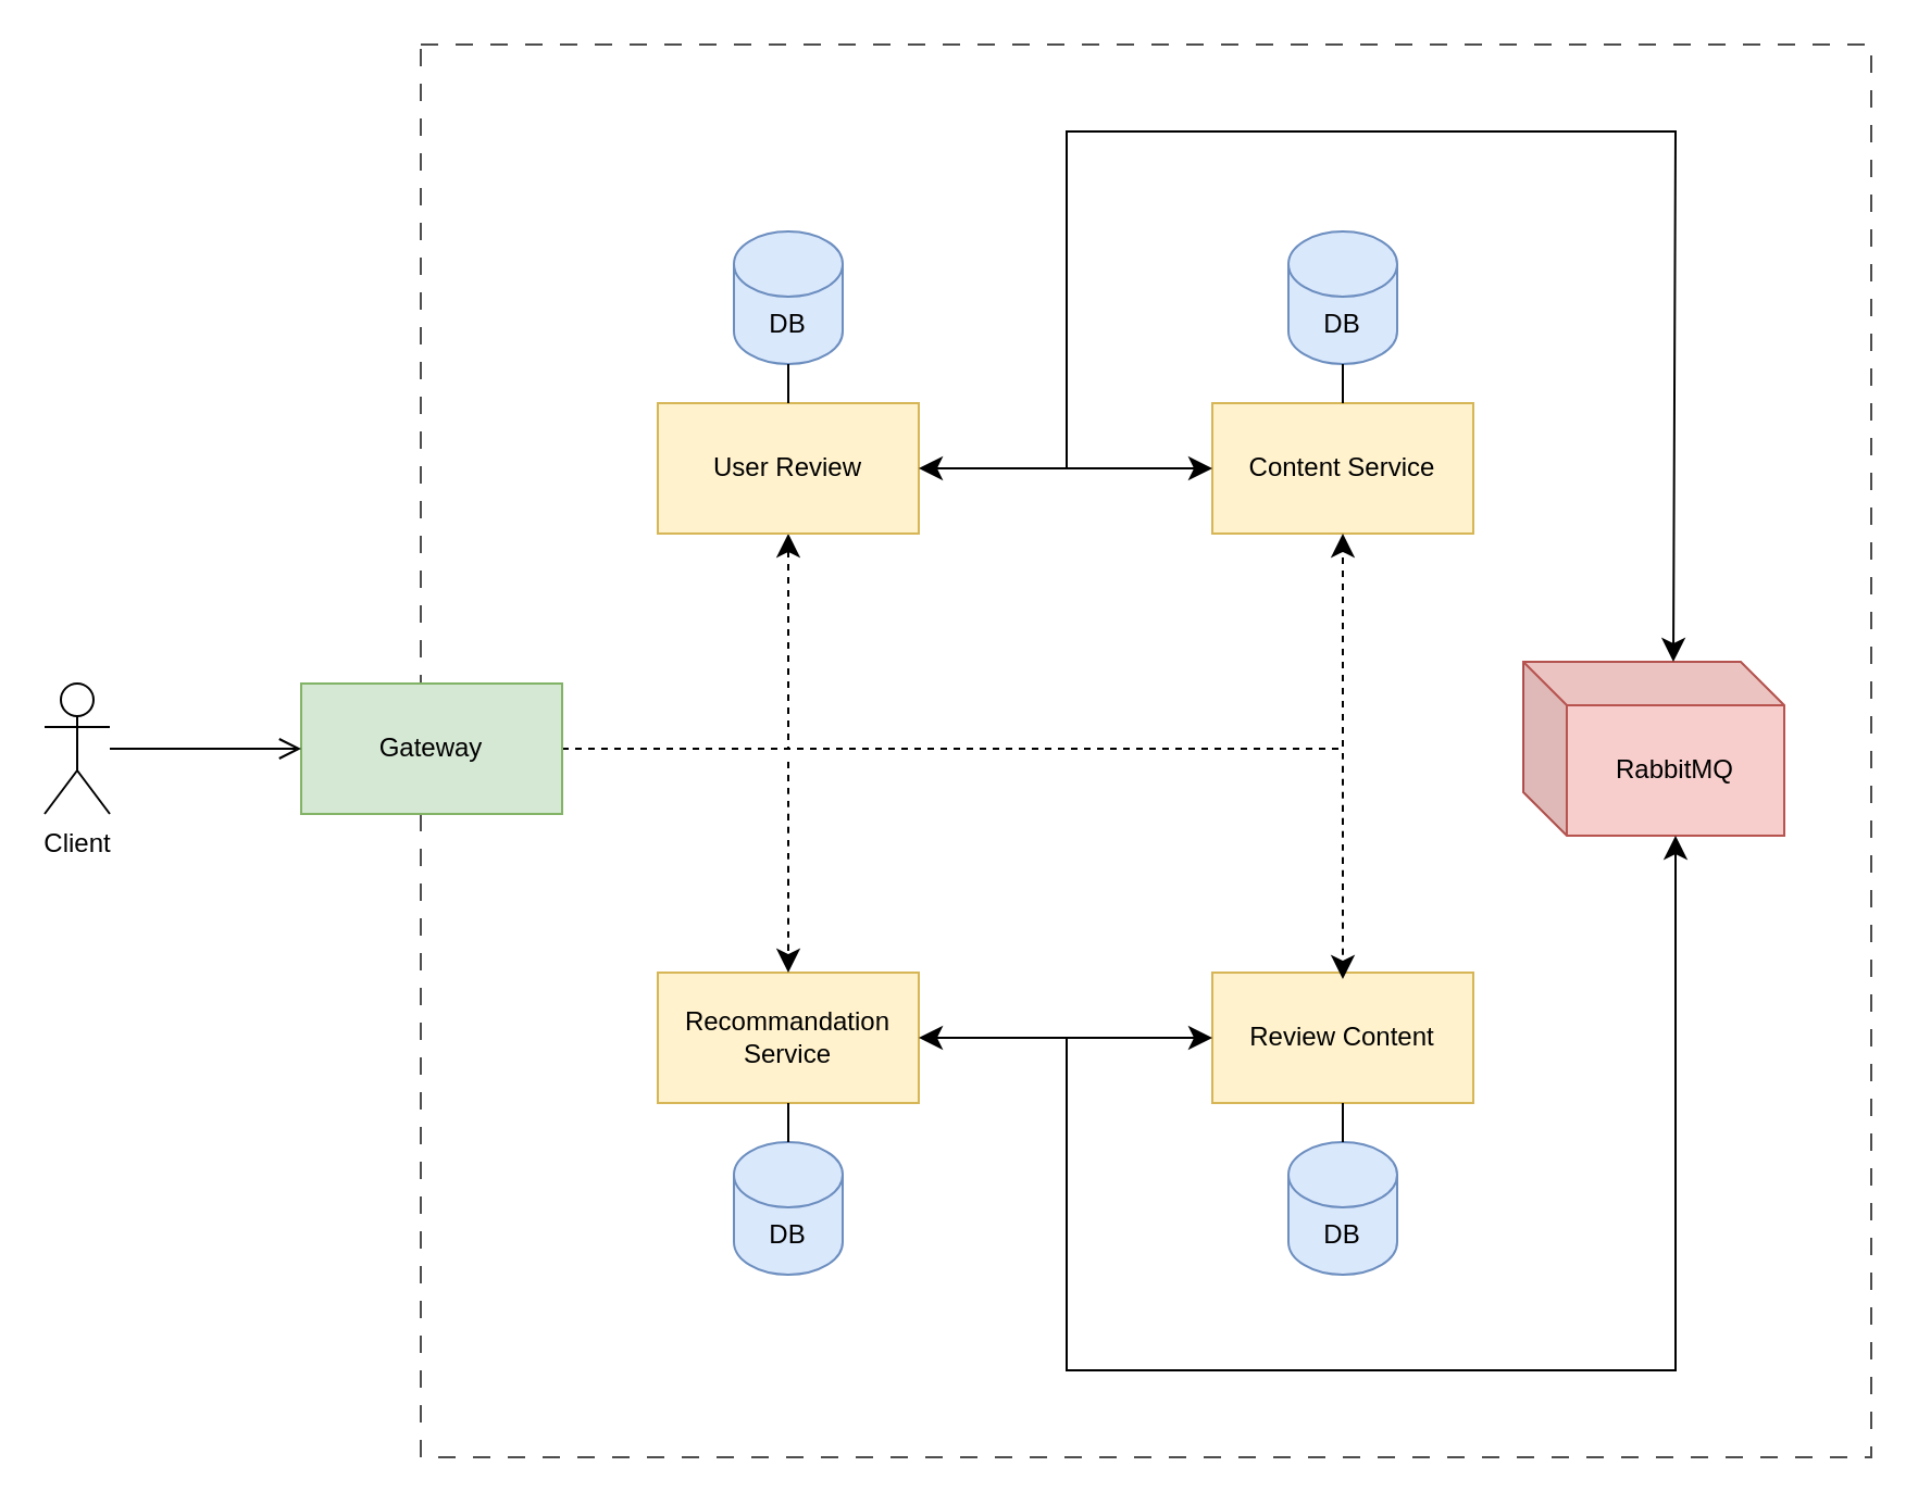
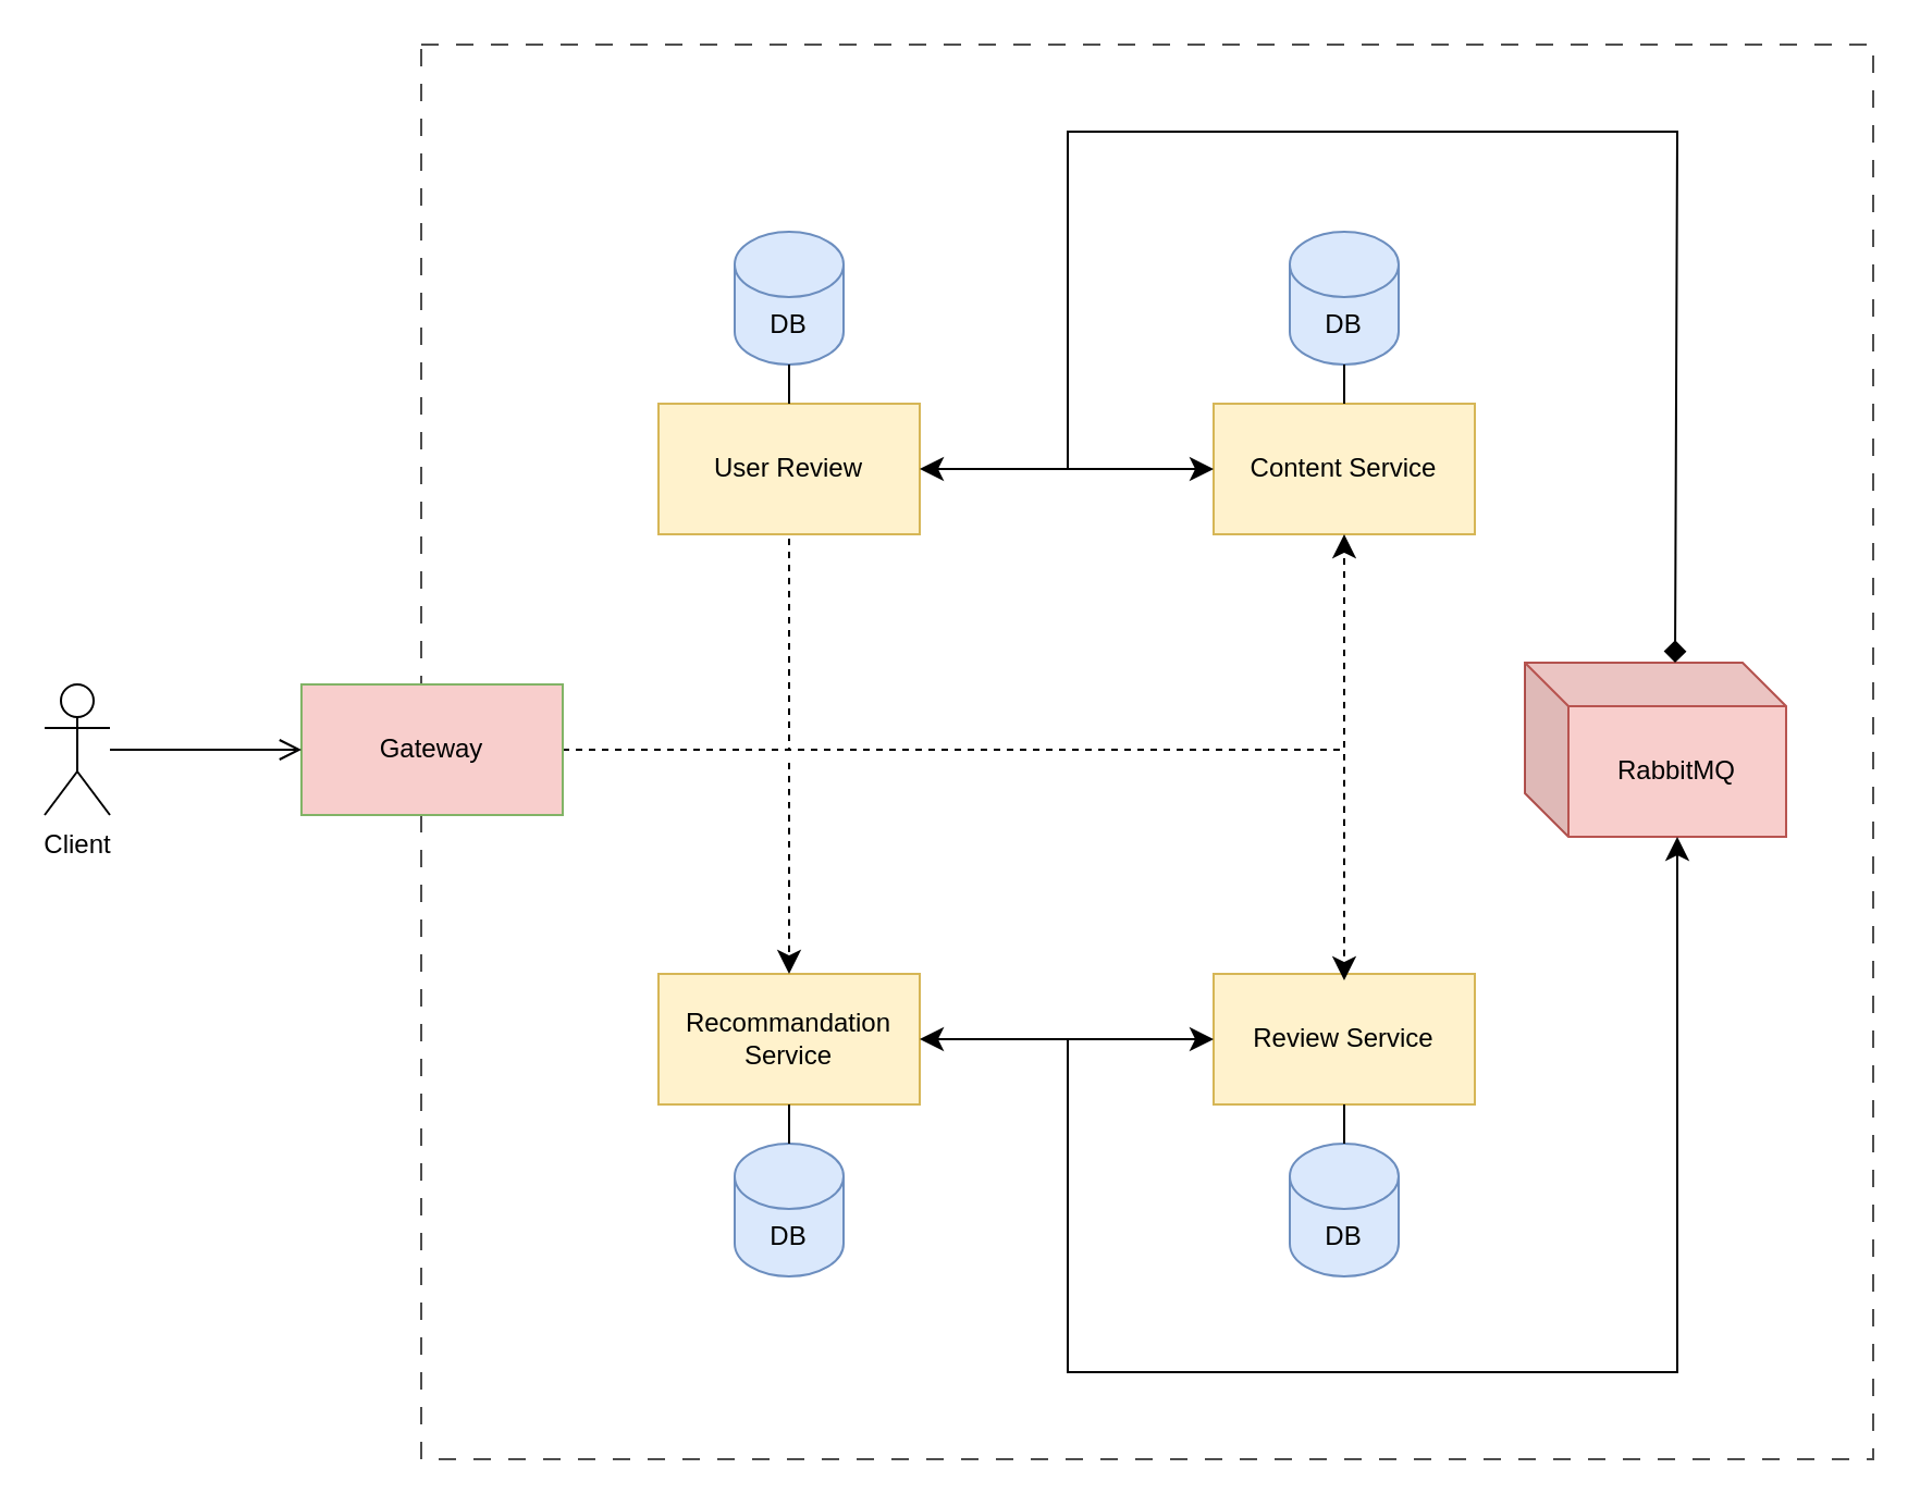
  <mxCell id="0" />
  <mxCell id="1" parent="0" />
  <mxCell id="2" value="" style="rounded=0;whiteSpace=wrap;html=1;dashed=1;fillColor=none;strokeColor=#4D4D4D;dashPattern=8 8;" vertex="1" parent="1"><mxGeometry x="193" y="20" width="667" height="650" as="geometry" /></mxCell>
- <mxCell id="3" style="edgeStyle=none;curved=0;rounded=0;orthogonalLoop=1;jettySize=auto;html=1;exitX=1;exitY=0.5;exitDx=0;exitDy=0;entryX=0.5;entryY=1;entryDx=0;entryDy=0;fontSize=12;startSize=8;endSize=8;dashed=1;startArrow=none;startFill=0;" edge="1" parent="1" source="4" target="9"><mxGeometry relative="1" as="geometry"><Array as="points"><mxPoint x="362" y="344" /></Array></mxGeometry></mxCell>
- <mxCell id="4" value="Gateway" style="rounded=0;whiteSpace=wrap;html=1;fillColor=#d5e8d4;strokeColor=#82b366;" vertex="1" parent="1"><mxGeometry x="138" y="314" width="120" height="60" as="geometry" /></mxCell>
+ <mxCell id="3" style="edgeStyle=none;curved=0;rounded=0;orthogonalLoop=1;jettySize=auto;html=1;exitX=1;exitY=0.5;exitDx=0;exitDy=0;entryX=0.5;entryY=1;entryDx=0;entryDy=0;fontSize=12;startSize=8;endSize=8;dashed=1;startArrow=none;startFill=0;endArrow=none;" edge="1" parent="1" source="4" target="9"><mxGeometry relative="1" as="geometry"><Array as="points"><mxPoint x="362" y="344" /></Array></mxGeometry></mxCell>
+ <mxCell id="4" value="Gateway" style="rounded=0;whiteSpace=wrap;html=1;fillColor=#f8cecc;strokeColor=#82b366;" vertex="1" parent="1"><mxGeometry x="138" y="314" width="120" height="60" as="geometry" /></mxCell>
  <mxCell id="5" value="Client" style="shape=umlActor;verticalLabelPosition=bottom;verticalAlign=top;html=1;outlineConnect=0;" vertex="1" parent="1"><mxGeometry x="20" y="314" width="30" height="60" as="geometry" /></mxCell>
  <mxCell id="6" value="" style="endArrow=open;html=1;rounded=0;fontSize=12;startSize=8;endSize=8;curved=1;entryX=0;entryY=0.5;entryDx=0;entryDy=0;" edge="1" parent="1" source="5" target="4"><mxGeometry width="50" height="50" relative="1" as="geometry"><mxPoint x="352" y="376" as="sourcePoint" /><mxPoint x="402" y="326" as="targetPoint" /></mxGeometry></mxCell>
  <mxCell id="7" value="Recommandation Service" style="rounded=0;whiteSpace=wrap;html=1;fillColor=#fff2cc;strokeColor=#d6b656;" vertex="1" parent="1"><mxGeometry x="302" y="447" width="120" height="60" as="geometry" /></mxCell>
  <mxCell id="8" value="Content Service" style="rounded=0;whiteSpace=wrap;html=1;fillColor=#fff2cc;strokeColor=#d6b656;" vertex="1" parent="1"><mxGeometry x="557" y="185" width="120" height="60" as="geometry" /></mxCell>
  <mxCell id="9" value="User Review" style="rounded=0;whiteSpace=wrap;html=1;fillColor=#fff2cc;strokeColor=#d6b656;" vertex="1" parent="1"><mxGeometry x="302" y="185" width="120" height="60" as="geometry" /></mxCell>
- <mxCell id="10" value="Review Content" style="rounded=0;whiteSpace=wrap;html=1;fillColor=#fff2cc;strokeColor=#d6b656;" vertex="1" parent="1"><mxGeometry x="557" y="447" width="120" height="60" as="geometry" /></mxCell>
+ <mxCell id="10" value="Review Service" style="rounded=0;whiteSpace=wrap;html=1;fillColor=#fff2cc;strokeColor=#d6b656;" vertex="1" parent="1"><mxGeometry x="557" y="447" width="120" height="60" as="geometry" /></mxCell>
  <mxCell id="11" value="DB" style="shape=cylinder3;whiteSpace=wrap;html=1;boundedLbl=1;backgroundOutline=1;size=15;fillColor=#dae8fc;strokeColor=#6c8ebf;" vertex="1" parent="1"><mxGeometry x="337" y="106" width="50" height="61" as="geometry" /></mxCell>
  <mxCell id="12" value="DB" style="shape=cylinder3;whiteSpace=wrap;html=1;boundedLbl=1;backgroundOutline=1;size=15;fillColor=#dae8fc;strokeColor=#6c8ebf;" vertex="1" parent="1"><mxGeometry x="592" y="106" width="50" height="61" as="geometry" /></mxCell>
  <mxCell id="13" value="DB" style="shape=cylinder3;whiteSpace=wrap;html=1;boundedLbl=1;backgroundOutline=1;size=15;fillColor=#dae8fc;strokeColor=#6c8ebf;" vertex="1" parent="1"><mxGeometry x="592" y="525" width="50" height="61" as="geometry" /></mxCell>
  <mxCell id="14" value="DB" style="shape=cylinder3;whiteSpace=wrap;html=1;boundedLbl=1;backgroundOutline=1;size=15;fillColor=#dae8fc;strokeColor=#6c8ebf;" vertex="1" parent="1"><mxGeometry x="337" y="525" width="50" height="61" as="geometry" /></mxCell>
  <mxCell id="15" value="RabbitMQ" style="shape=cube;whiteSpace=wrap;html=1;boundedLbl=1;backgroundOutline=1;darkOpacity=0.05;darkOpacity2=0.1;fillColor=#f8cecc;strokeColor=#b85450;" vertex="1" parent="1"><mxGeometry x="700" y="304" width="120" height="80" as="geometry" /></mxCell>
  <mxCell id="16" style="edgeStyle=none;curved=1;rounded=0;orthogonalLoop=1;jettySize=auto;html=1;exitX=0.5;exitY=0;exitDx=0;exitDy=0;entryX=0.5;entryY=1;entryDx=0;entryDy=0;entryPerimeter=0;fontSize=12;startSize=8;endSize=8;endArrow=none;endFill=0;" edge="1" parent="1" source="9" target="11"><mxGeometry relative="1" as="geometry" /></mxCell>
  <mxCell id="17" style="edgeStyle=none;curved=1;rounded=0;orthogonalLoop=1;jettySize=auto;html=1;exitX=0.5;exitY=0;exitDx=0;exitDy=0;entryX=0.5;entryY=1;entryDx=0;entryDy=0;entryPerimeter=0;fontSize=12;startSize=8;endSize=8;endArrow=none;endFill=0;" edge="1" parent="1" source="8" target="12"><mxGeometry relative="1" as="geometry" /></mxCell>
  <mxCell id="18" style="edgeStyle=none;curved=1;rounded=0;orthogonalLoop=1;jettySize=auto;html=1;exitX=0.5;exitY=1;exitDx=0;exitDy=0;entryX=0.5;entryY=0;entryDx=0;entryDy=0;entryPerimeter=0;fontSize=12;startSize=8;endSize=8;endArrow=none;endFill=0;" edge="1" parent="1" source="7" target="14"><mxGeometry relative="1" as="geometry" /></mxCell>
  <mxCell id="19" style="edgeStyle=none;curved=1;rounded=0;orthogonalLoop=1;jettySize=auto;html=1;exitX=0.5;exitY=1;exitDx=0;exitDy=0;entryX=0.5;entryY=0;entryDx=0;entryDy=0;entryPerimeter=0;fontSize=12;startSize=8;endSize=8;endArrow=none;endFill=0;" edge="1" parent="1" source="10" target="13"><mxGeometry relative="1" as="geometry" /></mxCell>
  <mxCell id="20" value="" style="endArrow=classic;html=1;rounded=0;fontSize=12;startSize=8;endSize=8;curved=1;exitX=1;exitY=0.5;exitDx=0;exitDy=0;entryX=1;entryY=0.5;entryDx=0;entryDy=0;" edge="1" parent="1" source="4" target="4"><mxGeometry width="50" height="50" relative="1" as="geometry"><mxPoint x="557" y="376" as="sourcePoint" /><mxPoint x="607" y="326" as="targetPoint" /></mxGeometry></mxCell>
  <mxCell id="21" style="edgeStyle=none;curved=0;rounded=0;orthogonalLoop=1;jettySize=auto;html=1;entryX=0.5;entryY=1;entryDx=0;entryDy=0;fontSize=12;startSize=8;endSize=8;startArrow=none;startFill=0;dashed=1;" edge="1" parent="1" target="8"><mxGeometry relative="1" as="geometry"><mxPoint x="360" y="344" as="sourcePoint" /><mxPoint x="610.5" y="245" as="targetPoint" /><Array as="points"><mxPoint x="617" y="344" /></Array></mxGeometry></mxCell>
  <mxCell id="22" value="" style="endArrow=classic;html=1;rounded=0;fontSize=12;startSize=8;endSize=8;curved=1;entryX=0.5;entryY=0;entryDx=0;entryDy=0;dashed=1;" edge="1" parent="1" target="7"><mxGeometry width="50" height="50" relative="1" as="geometry"><mxPoint x="362" y="350" as="sourcePoint" /><mxPoint x="610" y="330" as="targetPoint" /></mxGeometry></mxCell>
  <mxCell id="23" value="" style="endArrow=classic;html=1;rounded=0;fontSize=12;startSize=8;endSize=8;curved=1;dashed=1;endFill=1;" edge="1" parent="1"><mxGeometry width="50" height="50" relative="1" as="geometry"><mxPoint x="617" y="340" as="sourcePoint" /><mxPoint x="617" y="450" as="targetPoint" /></mxGeometry></mxCell>
  <mxCell id="24" value="" style="endArrow=classic;html=1;rounded=0;fontSize=12;startSize=8;endSize=8;curved=0;exitX=1;exitY=0.5;exitDx=0;exitDy=0;entryX=0;entryY=0;entryDx=70;entryDy=80;entryPerimeter=0;startArrow=classic;startFill=1;" edge="1" parent="1" source="7" target="15"><mxGeometry width="50" height="50" relative="1" as="geometry"><mxPoint x="440" y="380" as="sourcePoint" /><mxPoint x="490" y="330" as="targetPoint" /><Array as="points"><mxPoint x="490" y="477" /><mxPoint x="490" y="630" /><mxPoint x="770" y="630" /></Array></mxGeometry></mxCell>
  <mxCell id="25" value="" style="endArrow=classic;html=1;rounded=0;fontSize=12;startSize=8;endSize=8;curved=1;entryX=0;entryY=0.5;entryDx=0;entryDy=0;" edge="1" parent="1" target="10"><mxGeometry width="50" height="50" relative="1" as="geometry"><mxPoint x="490" y="477" as="sourcePoint" /><mxPoint x="490" y="330" as="targetPoint" /></mxGeometry></mxCell>
- <mxCell id="26" value="" style="endArrow=classic;html=1;rounded=0;fontSize=12;startSize=8;endSize=8;curved=0;exitX=1;exitY=0.5;exitDx=0;exitDy=0;entryX=0.575;entryY=0;entryDx=0;entryDy=0;entryPerimeter=0;startArrow=classic;startFill=1;" edge="1" parent="1" source="9" target="15"><mxGeometry width="50" height="50" relative="1" as="geometry"><mxPoint x="432" y="487" as="sourcePoint" /><mxPoint x="780" y="394" as="targetPoint" /><Array as="points"><mxPoint x="490" y="215" /><mxPoint x="490" y="60" /><mxPoint x="770" y="60" /></Array></mxGeometry></mxCell>
+ <mxCell id="26" value="" style="endArrow=diamond;html=1;rounded=0;fontSize=12;startSize=8;endSize=8;curved=0;exitX=1;exitY=0.5;exitDx=0;exitDy=0;entryX=0.575;entryY=0;entryDx=0;entryDy=0;entryPerimeter=0;startArrow=classic;startFill=1;" edge="1" parent="1" source="9" target="15"><mxGeometry width="50" height="50" relative="1" as="geometry"><mxPoint x="432" y="487" as="sourcePoint" /><mxPoint x="780" y="394" as="targetPoint" /><Array as="points"><mxPoint x="490" y="215" /><mxPoint x="490" y="60" /><mxPoint x="770" y="60" /></Array></mxGeometry></mxCell>
  <mxCell id="27" value="" style="endArrow=classic;html=1;rounded=0;fontSize=12;startSize=8;endSize=8;curved=1;entryX=0;entryY=0.5;entryDx=0;entryDy=0;" edge="1" parent="1" target="8"><mxGeometry width="50" height="50" relative="1" as="geometry"><mxPoint x="490" y="215" as="sourcePoint" /><mxPoint x="490" y="330" as="targetPoint" /></mxGeometry></mxCell>
